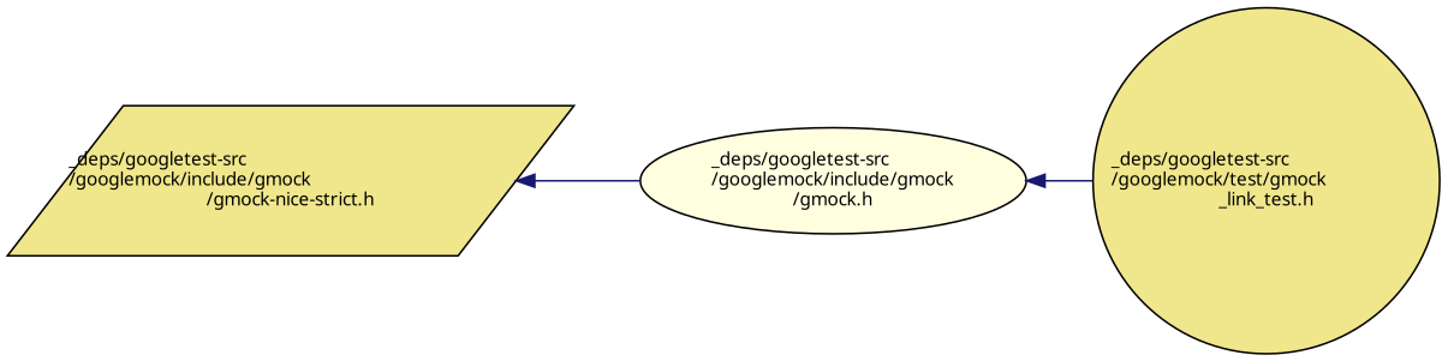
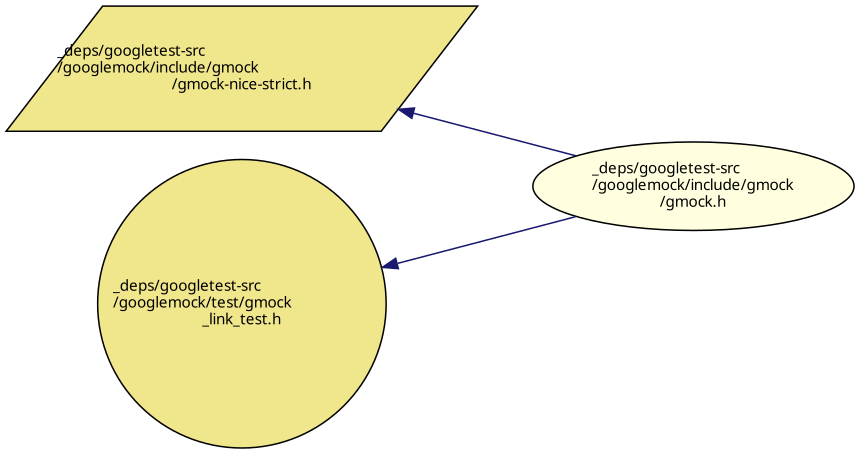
  digraph {
    rankdir=LR
    fontname="Noto Sans"
    node [color=black fillcolor=khaki fontname="Noto Sans" fontsize=10 style=filled]
    edge [color=midnightblue dir=back fontname="Noto Sans" fontsize=10 labelfontname=Helvetica labelfontsize=10 style=solid]
    n1 [fontcolor=black height=0.2 label="_deps/googletest-src\l/googlemock/include/gmock\l/gmock-nice-strict.h" shape=parallelogram width=0.4]
    n2 [fillcolor=lightyellow height=0.2 label="_deps/googletest-src\l/googlemock/include/gmock\l/gmock.h" shape=ellipse width=0.4]
    n3 [height=0.2 label="_deps/googletest-src\l/googlemock/test/gmock\l_link_test.h" shape=circle width=0.4]
    n1 -> n2
-   n2 -> n3
+   n3 -> n2
  }
